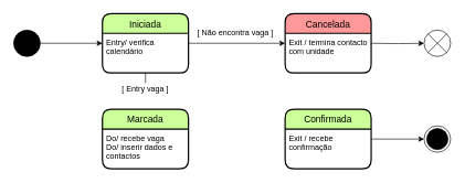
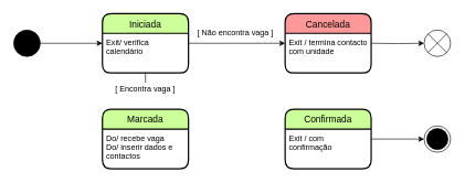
  <mxCell id="0" />
  <mxCell id="1" parent="0" />
  <mxCell id="2" style="edgeStyle=orthogonalEdgeStyle;rounded=0;orthogonalLoop=1;jettySize=auto;html=1;entryX=0;entryY=0.5;entryDx=0;entryDy=0;" parent="1" source="3" target="5" edge="1"><mxGeometry relative="1" as="geometry" /></mxCell>
  <mxCell id="3" value="" style="ellipse;whiteSpace=wrap;html=1;aspect=fixed;fillColor=#000000;" parent="1" vertex="1"><mxGeometry x="20" y="45" width="40" height="40" as="geometry" /></mxCell>
  <mxCell id="4" style="edgeStyle=orthogonalEdgeStyle;rounded=0;orthogonalLoop=1;jettySize=auto;html=1;entryX=0;entryY=0.5;entryDx=0;entryDy=0;" parent="1" source="5" edge="1"><mxGeometry relative="1" as="geometry"><mxPoint x="430" y="65" as="targetPoint" /></mxGeometry></mxCell>
  <mxCell id="5" value="Iniciada" style="swimlane;childLayout=stackLayout;horizontal=1;startSize=30;horizontalStack=0;rounded=1;fontSize=14;fontStyle=0;strokeWidth=2;resizeParent=0;resizeLast=1;shadow=0;dashed=0;align=center;fillColor=#CCFF99;" parent="1" vertex="1"><mxGeometry x="154" y="20" width="130" height="90" as="geometry"><mxRectangle x="260" y="75" width="120" height="30" as="alternateBounds" /></mxGeometry></mxCell>
- <mxCell id="6" value="Entry/ verifica &#10;calendário" style="align=left;strokeColor=none;fillColor=none;spacingLeft=4;fontSize=12;verticalAlign=top;resizable=0;rotatable=0;part=1;" parent="5" vertex="1"><mxGeometry y="30" width="130" height="60" as="geometry" /></mxCell>
+ <mxCell id="6" value="Exit/ verifica &#10;calendário" style="align=left;strokeColor=none;fillColor=none;spacingLeft=4;fontSize=12;verticalAlign=top;resizable=0;rotatable=0;part=1;" parent="5" vertex="1"><mxGeometry y="30" width="130" height="60" as="geometry" /></mxCell>
  <mxCell id="7" style="edgeStyle=orthogonalEdgeStyle;rounded=0;orthogonalLoop=1;jettySize=auto;html=1;entryX=0;entryY=0.5;entryDx=0;entryDy=0;entryPerimeter=0;" parent="1" target="9" edge="1"><mxGeometry relative="1" as="geometry"><mxPoint x="560" y="65" as="sourcePoint" /></mxGeometry></mxCell>
  <mxCell id="8" value="[ Não encontra vaga ]" style="text;html=1;strokeColor=none;align=center;verticalAlign=middle;whiteSpace=wrap;rounded=0;fillColor=#ffffff;" parent="1" vertex="1"><mxGeometry x="290" y="40" width="130" height="20" as="geometry" /></mxCell>
  <mxCell id="9" value="" style="verticalLabelPosition=bottom;verticalAlign=top;html=1;shape=mxgraph.flowchart.or;fillColor=#ffffff;" parent="1" vertex="1"><mxGeometry x="640" y="45" width="40" height="40" as="geometry" /></mxCell>
  <mxCell id="10" value="Marcada" style="swimlane;childLayout=stackLayout;horizontal=1;startSize=30;horizontalStack=0;rounded=1;fontSize=14;fontStyle=0;strokeWidth=2;resizeParent=0;resizeLast=1;shadow=0;dashed=0;align=center;fillColor=#CCFF99;" parent="1" vertex="1"><mxGeometry x="154" y="165" width="130" height="90" as="geometry"><mxRectangle x="260" y="75" width="120" height="30" as="alternateBounds" /></mxGeometry></mxCell>
  <mxCell id="11" value="Do/ recebe vaga&#10;Do/ inserir dados e&#10;contactos" style="align=left;strokeColor=none;fillColor=none;spacingLeft=4;fontSize=12;verticalAlign=top;resizable=0;rotatable=0;part=1;" parent="10" vertex="1"><mxGeometry y="30" width="130" height="60" as="geometry" /></mxCell>
  <mxCell id="12" style="edgeStyle=orthogonalEdgeStyle;rounded=0;orthogonalLoop=1;jettySize=auto;html=1;entryX=0;entryY=0.5;entryDx=0;entryDy=0;" parent="1" source="13" target="15" edge="1"><mxGeometry relative="1" as="geometry" /></mxCell>
  <mxCell id="13" value="Confirmada" style="swimlane;childLayout=stackLayout;horizontal=1;startSize=30;horizontalStack=0;rounded=1;fontSize=14;fontStyle=0;strokeWidth=2;resizeParent=0;resizeLast=1;shadow=0;dashed=0;align=center;fillColor=#CCFF99;" parent="1" vertex="1"><mxGeometry x="430" y="165" width="130" height="90" as="geometry"><mxRectangle x="260" y="75" width="120" height="30" as="alternateBounds" /></mxGeometry></mxCell>
- <mxCell id="14" value="Exit / recebe &#10;confirmação" style="align=left;strokeColor=none;fillColor=none;spacingLeft=4;fontSize=12;verticalAlign=top;resizable=0;rotatable=0;part=1;" parent="13" vertex="1"><mxGeometry y="30" width="130" height="60" as="geometry" /></mxCell>
+ <mxCell id="14" value="Exit / com &#10;confirmação" style="align=left;strokeColor=none;fillColor=none;spacingLeft=4;fontSize=12;verticalAlign=top;resizable=0;rotatable=0;part=1;" parent="13" vertex="1"><mxGeometry y="30" width="130" height="60" as="geometry" /></mxCell>
  <mxCell id="15" value="" style="ellipse;html=1;shape=endState;fillColor=#000000;" parent="1" vertex="1"><mxGeometry x="640" y="190" width="40" height="40" as="geometry" /></mxCell>
  <mxCell id="16" value="Cancelada" style="swimlane;childLayout=stackLayout;horizontal=1;startSize=30;horizontalStack=0;rounded=1;fontSize=14;fontStyle=0;strokeWidth=2;resizeParent=0;resizeLast=1;shadow=0;dashed=0;align=center;fillColor=#FF9999;" parent="1" vertex="1"><mxGeometry x="430" y="20" width="130" height="90" as="geometry"><mxRectangle x="260" y="75" width="120" height="30" as="alternateBounds" /></mxGeometry></mxCell>
  <mxCell id="17" value="Exit / termina contacto  &#10;com unidade" style="align=left;strokeColor=none;fillColor=none;spacingLeft=4;fontSize=12;verticalAlign=top;resizable=0;rotatable=0;part=1;" parent="16" vertex="1"><mxGeometry y="30" width="130" height="60" as="geometry" /></mxCell>
- <mxCell id="18" value="[ Entry vaga ]" style="text;html=1;strokeColor=none;align=center;verticalAlign=middle;whiteSpace=wrap;rounded=0;fillColor=#ffffff;" parent="1" vertex="1"><mxGeometry x="154" y="125" width="130" height="20" as="geometry" /></mxCell>
+ <mxCell id="18" value="[ Encontra vaga ]" style="text;html=1;strokeColor=none;align=center;verticalAlign=middle;whiteSpace=wrap;rounded=0;fillColor=#ffffff;" parent="1" vertex="1"><mxGeometry x="154" y="125" width="130" height="20" as="geometry" /></mxCell>
  <mxCell id="19" value="" style="endArrow=none;html=1;entryX=0.5;entryY=1;entryDx=0;entryDy=0;" parent="1" target="6" edge="1"><mxGeometry width="50" height="50" relative="1" as="geometry"><mxPoint x="219" y="125" as="sourcePoint" /><mxPoint x="270" y="135" as="targetPoint" /></mxGeometry></mxCell>
